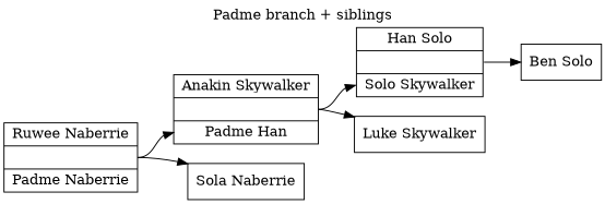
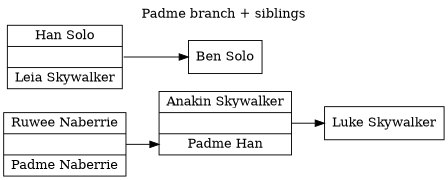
  digraph {
    label="Padme branch + siblings"
    labelloc=t
    rankdir=LR
    node [shape=record]
    edge [headport=i tailport=u]
    n1 [label="<h>Ruwee Naberrie|<u>|<w>Padme Naberrie"]
    n2 [label="<h>Anakin Skywalker|<u>|<w>Padme Han"]
-   n3 [label="<i>Sola Naberrie"]
-   n4 [label="<h>Han Solo|<u>|<w>Solo Skywalker"]
+   n4 [label="<h>Han Solo|<u>|<w>Leia Skywalker"]
    n5 [label="<i>Luke Skywalker"]
    n6 [label="<i>Ben Solo"]
    n1 -> n2 [headport=w]
-   n1 -> n3
-   n2 -> n4 [headport=w]
    n2 -> n5
    n4 -> n6
  }
